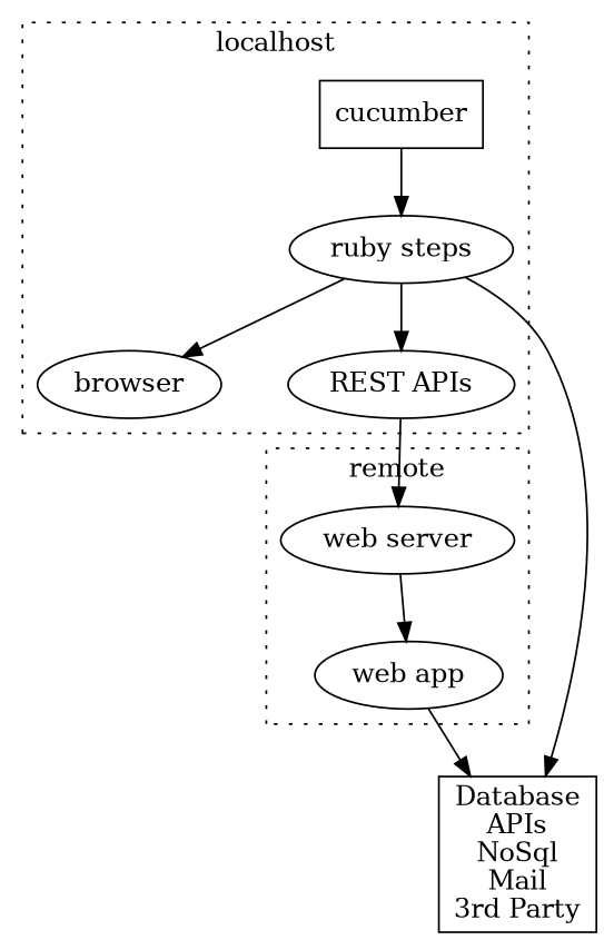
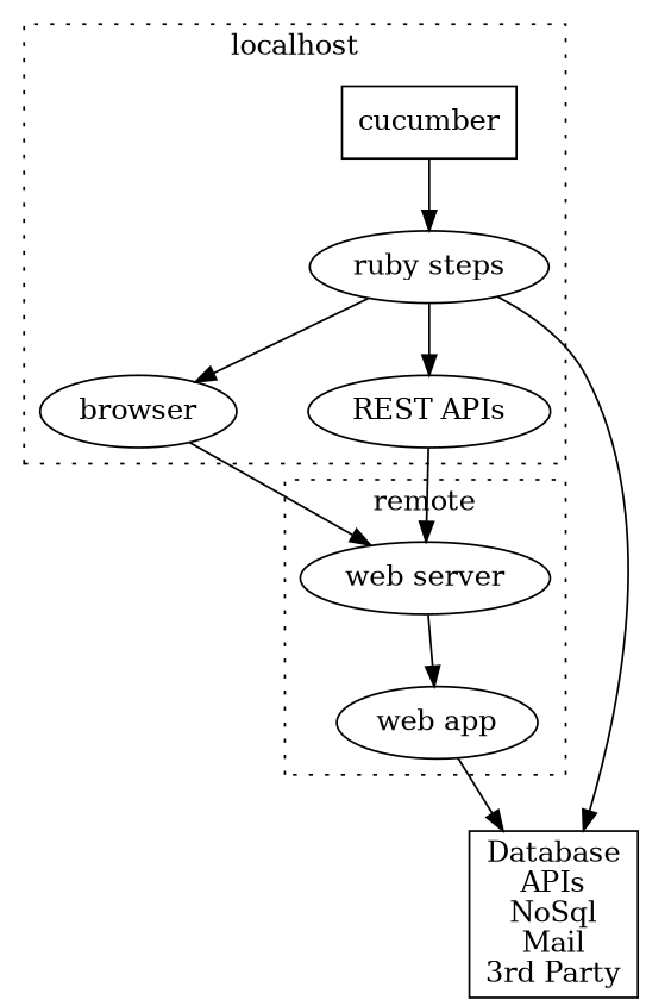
  digraph {
    concentrate=true
    nodesep="0.5 equally"
    cucumber [shape=box]
    "ruby steps"
    browser
    "REST APIs"
    "web server" [shape=ellipse]
    "web app"
    n7 [label="Database\nAPIs\nNoSql\nMail\n3rd Party" shape=box]
    subgraph cluster_1 {
      label=localhost
      style=dotted
      cucumber
      "ruby steps"
      browser
      "REST APIs"
    }
    subgraph cluster_2 {
      label=remote
      style=dotted
      "web app"
      subgraph sub_3 {
        label=remote
        rank=same
        style=dotted
        "web server"
      }
    }
    cucumber -> "ruby steps"
    "ruby steps" -> browser
    "ruby steps" -> "REST APIs"
    "ruby steps" -> n7
+   browser -> "web server"
    "REST APIs" -> "web server"
    "web server" -> "web app"
    "web app" -> n7
  }
